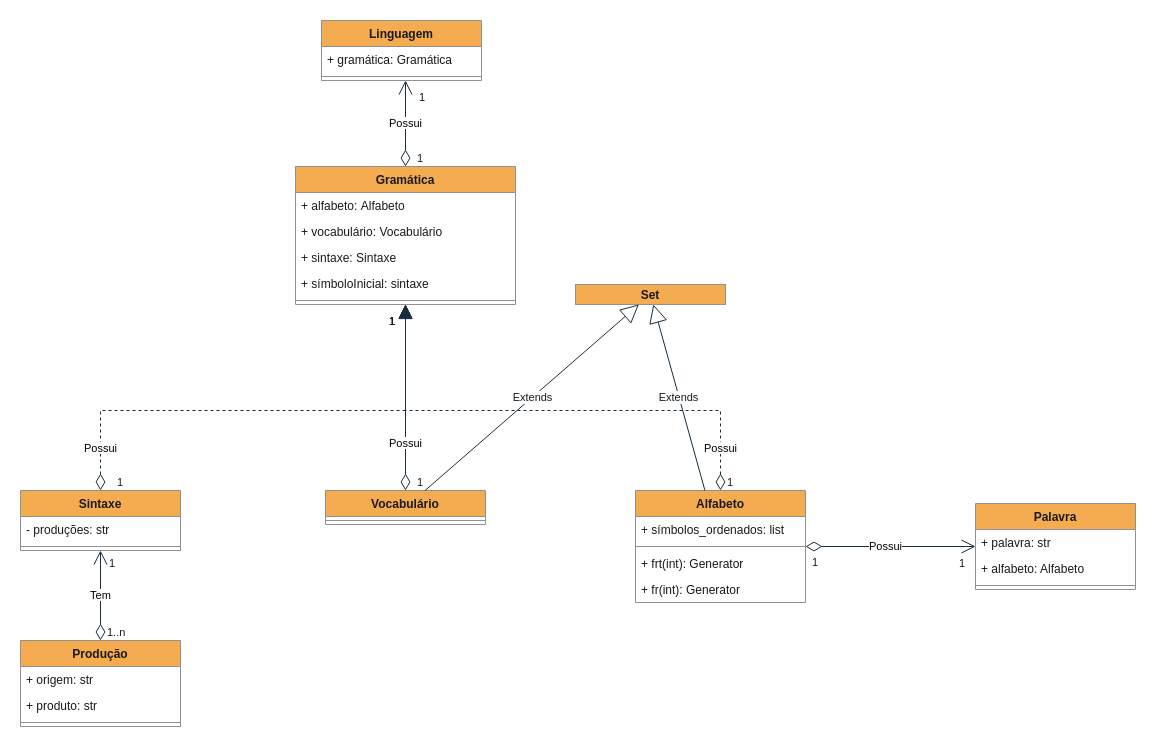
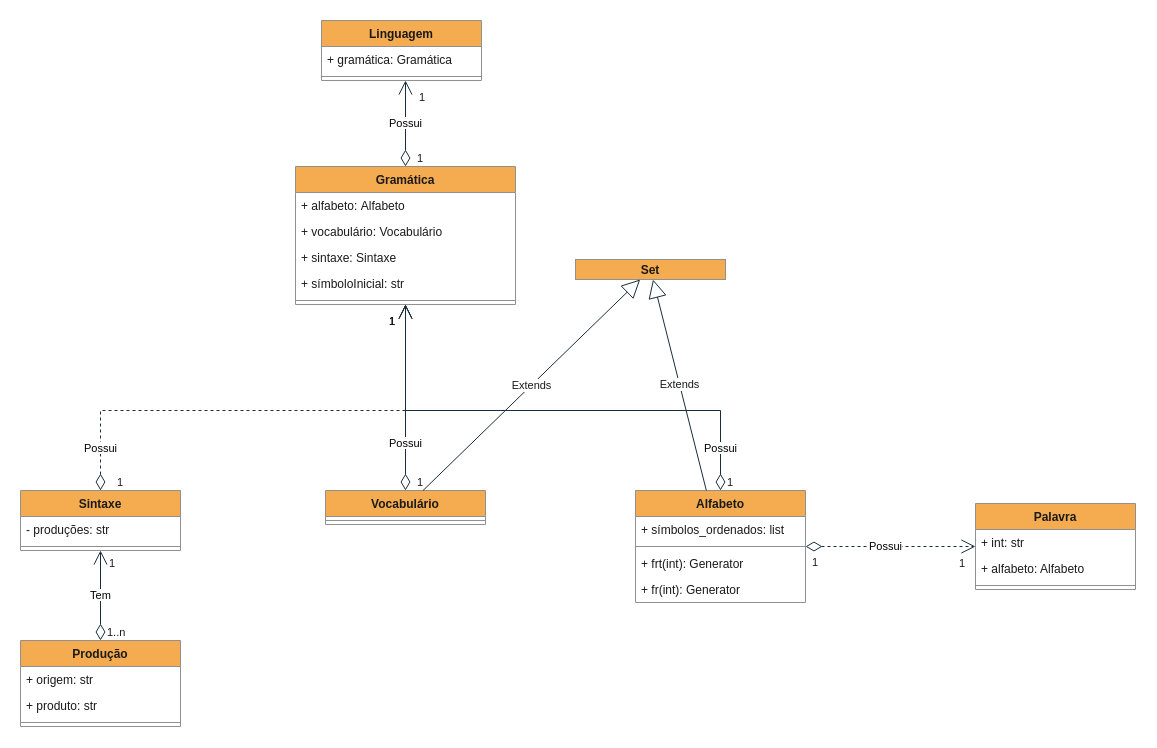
  <mxCell id="0" />
  <mxCell id="1" parent="0" />
  <mxCell id="2" value="Palavra" style="swimlane;fontStyle=1;align=center;verticalAlign=top;childLayout=stackLayout;horizontal=1;startSize=26;horizontalStack=0;resizeParent=1;resizeParentMax=0;resizeLast=0;collapsible=1;marginBottom=0;whiteSpace=wrap;html=1;labelBackgroundColor=none;fillColor=#F5AB50;strokeColor=#909090;fontColor=#1A1A1A;" parent="1" vertex="1"><mxGeometry x="975" y="503" width="160" height="86" as="geometry" /></mxCell>
- <mxCell id="3" value="+ palavra: str" style="text;strokeColor=none;fillColor=none;align=left;verticalAlign=top;spacingLeft=4;spacingRight=4;overflow=hidden;rotatable=0;points=[[0,0.5],[1,0.5]];portConstraint=eastwest;whiteSpace=wrap;html=1;labelBackgroundColor=none;fontColor=#1A1A1A;" parent="2" vertex="1"><mxGeometry y="26" width="160" height="26" as="geometry" /></mxCell>
+ <mxCell id="3" value="+ int: str" style="text;strokeColor=none;fillColor=none;align=left;verticalAlign=top;spacingLeft=4;spacingRight=4;overflow=hidden;rotatable=0;points=[[0,0.5],[1,0.5]];portConstraint=eastwest;whiteSpace=wrap;html=1;labelBackgroundColor=none;fontColor=#1A1A1A;" parent="2" vertex="1"><mxGeometry y="26" width="160" height="26" as="geometry" /></mxCell>
  <mxCell id="4" value="+ alfabeto: Alfabeto" style="text;strokeColor=none;fillColor=none;align=left;verticalAlign=top;spacingLeft=4;spacingRight=4;overflow=hidden;rotatable=0;points=[[0,0.5],[1,0.5]];portConstraint=eastwest;whiteSpace=wrap;html=1;labelBackgroundColor=none;fontColor=#1A1A1A;" parent="2" vertex="1"><mxGeometry y="52" width="160" height="26" as="geometry" /></mxCell>
  <mxCell id="5" value="" style="line;strokeWidth=1;fillColor=none;align=left;verticalAlign=middle;spacingTop=-1;spacingLeft=3;spacingRight=3;rotatable=0;labelPosition=right;points=[];portConstraint=eastwest;strokeColor=#909090;labelBackgroundColor=none;fontColor=#1A1A1A;" parent="2" vertex="1"><mxGeometry y="78" width="160" height="8" as="geometry" /></mxCell>
  <mxCell id="6" value="Alfabeto" style="swimlane;fontStyle=1;align=center;verticalAlign=top;childLayout=stackLayout;horizontal=1;startSize=26;horizontalStack=0;resizeParent=1;resizeParentMax=0;resizeLast=0;collapsible=1;marginBottom=0;whiteSpace=wrap;html=1;labelBackgroundColor=none;fillColor=#F5AB50;strokeColor=#909090;fontColor=#1A1A1A;" parent="1" vertex="1"><mxGeometry x="635" y="490" width="170" height="112" as="geometry" /></mxCell>
  <mxCell id="7" value="+ símbolos_ordenados: list" style="text;strokeColor=none;fillColor=none;align=left;verticalAlign=top;spacingLeft=4;spacingRight=4;overflow=hidden;rotatable=0;points=[[0,0.5],[1,0.5]];portConstraint=eastwest;whiteSpace=wrap;html=1;labelBackgroundColor=none;fontColor=#1A1A1A;" parent="6" vertex="1"><mxGeometry y="26" width="170" height="26" as="geometry" /></mxCell>
  <mxCell id="8" value="" style="line;strokeWidth=1;fillColor=none;align=left;verticalAlign=middle;spacingTop=-1;spacingLeft=3;spacingRight=3;rotatable=0;labelPosition=right;points=[];portConstraint=eastwest;strokeColor=#909090;labelBackgroundColor=none;fontColor=#1A1A1A;" parent="6" vertex="1"><mxGeometry y="52" width="170" height="8" as="geometry" /></mxCell>
  <mxCell id="9" value="+ frt(int): Generator" style="text;strokeColor=none;fillColor=none;align=left;verticalAlign=top;spacingLeft=4;spacingRight=4;overflow=hidden;rotatable=0;points=[[0,0.5],[1,0.5]];portConstraint=eastwest;whiteSpace=wrap;html=1;labelBackgroundColor=none;fontColor=#1A1A1A;" parent="6" vertex="1"><mxGeometry y="60" width="170" height="26" as="geometry" /></mxCell>
  <mxCell id="10" value="+ fr(int): Generator" style="text;strokeColor=none;fillColor=none;align=left;verticalAlign=top;spacingLeft=4;spacingRight=4;overflow=hidden;rotatable=0;points=[[0,0.5],[1,0.5]];portConstraint=eastwest;whiteSpace=wrap;html=1;labelBackgroundColor=none;fontColor=#1A1A1A;" parent="6" vertex="1"><mxGeometry y="86" width="170" height="26" as="geometry" /></mxCell>
  <mxCell id="11" value="Linguagem" style="swimlane;fontStyle=1;align=center;verticalAlign=top;childLayout=stackLayout;horizontal=1;startSize=26;horizontalStack=0;resizeParent=1;resizeParentMax=0;resizeLast=0;collapsible=1;marginBottom=0;whiteSpace=wrap;html=1;labelBackgroundColor=none;fillColor=#F5AB50;strokeColor=#909090;fontColor=#1A1A1A;" parent="1" vertex="1"><mxGeometry x="321" y="20" width="160" height="60" as="geometry"><mxRectangle x="300" y="340" width="100" height="30" as="alternateBounds" /></mxGeometry></mxCell>
  <mxCell id="12" value="+ gramática: Gramática" style="text;strokeColor=none;fillColor=none;align=left;verticalAlign=top;spacingLeft=4;spacingRight=4;overflow=hidden;rotatable=0;points=[[0,0.5],[1,0.5]];portConstraint=eastwest;whiteSpace=wrap;html=1;labelBackgroundColor=none;fontColor=#1A1A1A;" parent="11" vertex="1"><mxGeometry y="26" width="160" height="26" as="geometry" /></mxCell>
  <mxCell id="13" value="" style="line;strokeWidth=1;fillColor=none;align=left;verticalAlign=middle;spacingTop=-1;spacingLeft=3;spacingRight=3;rotatable=0;labelPosition=right;points=[];portConstraint=eastwest;strokeColor=#909090;labelBackgroundColor=none;fontColor=#1A1A1A;" parent="11" vertex="1"><mxGeometry y="52" width="160" height="8" as="geometry" /></mxCell>
  <mxCell id="14" value="Vocabulário" style="swimlane;fontStyle=1;align=center;verticalAlign=top;childLayout=stackLayout;horizontal=1;startSize=26;horizontalStack=0;resizeParent=1;resizeParentMax=0;resizeLast=0;collapsible=1;marginBottom=0;whiteSpace=wrap;html=1;labelBackgroundColor=none;fillColor=#F5AB50;strokeColor=#909090;fontColor=#1A1A1A;" parent="1" vertex="1"><mxGeometry x="325" y="490" width="160" height="34" as="geometry"><mxRectangle x="20" y="170" width="90" height="30" as="alternateBounds" /></mxGeometry></mxCell>
  <mxCell id="15" value="" style="line;strokeWidth=1;fillColor=none;align=left;verticalAlign=middle;spacingTop=-1;spacingLeft=3;spacingRight=3;rotatable=0;labelPosition=right;points=[];portConstraint=eastwest;strokeColor=#909090;labelBackgroundColor=none;fontColor=#1A1A1A;" parent="14" vertex="1"><mxGeometry y="26" width="160" height="8" as="geometry" /></mxCell>
  <mxCell id="16" value="Produção" style="swimlane;fontStyle=1;align=center;verticalAlign=top;childLayout=stackLayout;horizontal=1;startSize=26;horizontalStack=0;resizeParent=1;resizeParentMax=0;resizeLast=0;collapsible=1;marginBottom=0;whiteSpace=wrap;html=1;labelBackgroundColor=none;fillColor=#F5AB50;strokeColor=#909090;fontColor=#1A1A1A;" parent="1" vertex="1"><mxGeometry x="20" y="640" width="160" height="86" as="geometry"><mxRectangle x="20" y="170" width="90" height="30" as="alternateBounds" /></mxGeometry></mxCell>
  <mxCell id="17" value="+ origem: str" style="text;strokeColor=none;fillColor=none;align=left;verticalAlign=top;spacingLeft=4;spacingRight=4;overflow=hidden;rotatable=0;points=[[0,0.5],[1,0.5]];portConstraint=eastwest;whiteSpace=wrap;html=1;labelBackgroundColor=none;fontColor=#1A1A1A;" parent="16" vertex="1"><mxGeometry y="26" width="160" height="26" as="geometry" /></mxCell>
  <mxCell id="18" value="+ produto: str" style="text;strokeColor=none;fillColor=none;align=left;verticalAlign=top;spacingLeft=4;spacingRight=4;overflow=hidden;rotatable=0;points=[[0,0.5],[1,0.5]];portConstraint=eastwest;whiteSpace=wrap;html=1;labelBackgroundColor=none;fontColor=#1A1A1A;" parent="16" vertex="1"><mxGeometry y="52" width="160" height="26" as="geometry" /></mxCell>
  <mxCell id="19" value="" style="line;strokeWidth=1;fillColor=none;align=left;verticalAlign=middle;spacingTop=-1;spacingLeft=3;spacingRight=3;rotatable=0;labelPosition=right;points=[];portConstraint=eastwest;strokeColor=#909090;labelBackgroundColor=none;fontColor=#1A1A1A;" parent="16" vertex="1"><mxGeometry y="78" width="160" height="8" as="geometry" /></mxCell>
  <mxCell id="20" value="Gramática" style="swimlane;fontStyle=1;align=center;verticalAlign=top;childLayout=stackLayout;horizontal=1;startSize=26;horizontalStack=0;resizeParent=1;resizeParentMax=0;resizeLast=0;collapsible=1;marginBottom=0;whiteSpace=wrap;html=1;labelBackgroundColor=none;fillColor=#F5AB50;strokeColor=#909090;fontColor=#1A1A1A;" parent="1" vertex="1"><mxGeometry x="295" y="166" width="220" height="138" as="geometry"><mxRectangle x="20" y="170" width="90" height="30" as="alternateBounds" /></mxGeometry></mxCell>
  <mxCell id="21" value="+ alfabeto:&amp;nbsp;Alfabeto" style="text;strokeColor=none;fillColor=none;align=left;verticalAlign=top;spacingLeft=4;spacingRight=4;overflow=hidden;rotatable=0;points=[[0,0.5],[1,0.5]];portConstraint=eastwest;whiteSpace=wrap;html=1;labelBackgroundColor=none;fontColor=#1A1A1A;" parent="20" vertex="1"><mxGeometry y="26" width="220" height="26" as="geometry" /></mxCell>
  <mxCell id="22" value="+ vocabulário:&amp;nbsp;Vocabulário" style="text;strokeColor=none;fillColor=none;align=left;verticalAlign=top;spacingLeft=4;spacingRight=4;overflow=hidden;rotatable=0;points=[[0,0.5],[1,0.5]];portConstraint=eastwest;whiteSpace=wrap;html=1;labelBackgroundColor=none;fontColor=#1A1A1A;" parent="20" vertex="1"><mxGeometry y="52" width="220" height="26" as="geometry" /></mxCell>
  <mxCell id="23" value="+ sintaxe:&amp;nbsp;Sintaxe" style="text;strokeColor=none;fillColor=none;align=left;verticalAlign=top;spacingLeft=4;spacingRight=4;overflow=hidden;rotatable=0;points=[[0,0.5],[1,0.5]];portConstraint=eastwest;whiteSpace=wrap;html=1;labelBackgroundColor=none;fontColor=#1A1A1A;" parent="20" vertex="1"><mxGeometry y="78" width="220" height="26" as="geometry" /></mxCell>
- <mxCell id="24" value="+ símboloInicial:&amp;nbsp;sintaxe" style="text;strokeColor=none;fillColor=none;align=left;verticalAlign=top;spacingLeft=4;spacingRight=4;overflow=hidden;rotatable=0;points=[[0,0.5],[1,0.5]];portConstraint=eastwest;whiteSpace=wrap;html=1;labelBackgroundColor=none;fontColor=#1A1A1A;" parent="20" vertex="1"><mxGeometry y="104" width="220" height="26" as="geometry" /></mxCell>
+ <mxCell id="24" value="+ símboloInicial:&amp;nbsp;str" style="text;strokeColor=none;fillColor=none;align=left;verticalAlign=top;spacingLeft=4;spacingRight=4;overflow=hidden;rotatable=0;points=[[0,0.5],[1,0.5]];portConstraint=eastwest;whiteSpace=wrap;html=1;labelBackgroundColor=none;fontColor=#1A1A1A;" parent="20" vertex="1"><mxGeometry y="104" width="220" height="26" as="geometry" /></mxCell>
  <mxCell id="25" value="" style="line;strokeWidth=1;fillColor=none;align=left;verticalAlign=middle;spacingTop=-1;spacingLeft=3;spacingRight=3;rotatable=0;labelPosition=right;points=[];portConstraint=eastwest;strokeColor=#909090;labelBackgroundColor=none;fontColor=#1A1A1A;" parent="20" vertex="1"><mxGeometry y="130" width="220" height="8" as="geometry" /></mxCell>
  <mxCell id="26" value="Sintaxe" style="swimlane;fontStyle=1;align=center;verticalAlign=top;childLayout=stackLayout;horizontal=1;startSize=26;horizontalStack=0;resizeParent=1;resizeParentMax=0;resizeLast=0;collapsible=1;marginBottom=0;whiteSpace=wrap;html=1;labelBackgroundColor=none;fillColor=#F5AB50;strokeColor=#909090;fontColor=#1A1A1A;" parent="1" vertex="1"><mxGeometry x="20" y="490" width="160" height="60" as="geometry"><mxRectangle x="20" y="170" width="90" height="30" as="alternateBounds" /></mxGeometry></mxCell>
  <mxCell id="27" value="- produções: str" style="text;strokeColor=none;fillColor=none;align=left;verticalAlign=top;spacingLeft=4;spacingRight=4;overflow=hidden;rotatable=0;points=[[0,0.5],[1,0.5]];portConstraint=eastwest;whiteSpace=wrap;html=1;labelBackgroundColor=none;fontColor=#1A1A1A;" parent="26" vertex="1"><mxGeometry y="26" width="160" height="26" as="geometry" /></mxCell>
  <mxCell id="28" value="" style="line;strokeWidth=1;fillColor=none;align=left;verticalAlign=middle;spacingTop=-1;spacingLeft=3;spacingRight=3;rotatable=0;labelPosition=right;points=[];portConstraint=eastwest;strokeColor=#909090;labelBackgroundColor=none;fontColor=#1A1A1A;" parent="26" vertex="1"><mxGeometry y="52" width="160" height="8" as="geometry" /></mxCell>
  <mxCell id="29" value="&lt;span style=&quot;background-color: rgb(255, 255, 255);&quot;&gt;Tem&lt;/span&gt;" style="endArrow=open;html=1;endSize=12;startArrow=diamondThin;startSize=14;startFill=0;edgeStyle=orthogonalEdgeStyle;rounded=0;labelBackgroundColor=none;strokeColor=#182E3E;fontColor=default;" parent="1" source="16" target="26" edge="1"><mxGeometry relative="1" as="geometry"><mxPoint x="135" y="700" as="sourcePoint" /><mxPoint x="295" y="700" as="targetPoint" /></mxGeometry></mxCell>
  <mxCell id="30" value="1..n" style="edgeLabel;resizable=0;html=1;align=left;verticalAlign=bottom;labelPosition=right;verticalLabelPosition=top;labelBackgroundColor=none;fontColor=#1A1A1A;" parent="29" connectable="0" vertex="1"><mxGeometry x="-1" relative="1" as="geometry"><mxPoint x="5" as="offset" /></mxGeometry></mxCell>
  <mxCell id="31" value="1" style="edgeLabel;resizable=0;html=1;align=right;verticalAlign=top;labelBackgroundColor=none;fontColor=#1A1A1A;" parent="29" connectable="0" vertex="1"><mxGeometry x="1" relative="1" as="geometry"><mxPoint x="15" as="offset" /></mxGeometry></mxCell>
  <mxCell id="32" value="&lt;span style=&quot;background-color: rgb(255, 255, 255);&quot;&gt;Possui&lt;/span&gt;" style="endArrow=open;html=1;endSize=12;startArrow=diamondThin;startSize=14;startFill=0;edgeStyle=orthogonalEdgeStyle;rounded=0;labelBackgroundColor=none;strokeColor=#182E3E;fontColor=default;" parent="1" source="20" target="11" edge="1"><mxGeometry relative="1" as="geometry"><mxPoint x="342" y="280" as="sourcePoint" /><mxPoint x="482" y="280" as="targetPoint" /><Array as="points"><mxPoint x="365" y="250" /><mxPoint x="365" y="250" /></Array></mxGeometry></mxCell>
  <mxCell id="33" value="1" style="edgeLabel;resizable=0;html=1;align=left;verticalAlign=bottom;labelPosition=right;verticalLabelPosition=top;labelBackgroundColor=none;fontColor=#1A1A1A;" parent="32" connectable="0" vertex="1"><mxGeometry x="-1" relative="1" as="geometry"><mxPoint x="10" as="offset" /></mxGeometry></mxCell>
  <mxCell id="34" value="1" style="edgeLabel;resizable=0;html=1;align=right;verticalAlign=top;labelBackgroundColor=none;fontColor=#1A1A1A;" parent="32" connectable="0" vertex="1"><mxGeometry x="1" relative="1" as="geometry"><mxPoint x="20" y="4" as="offset" /></mxGeometry></mxCell>
- <mxCell id="35" value="&lt;span style=&quot;background-color: rgb(255, 255, 255);&quot;&gt;Possui&lt;/span&gt;" style="endArrow=block;html=1;endSize=12;startArrow=diamondThin;startSize=14;startFill=0;edgeStyle=orthogonalEdgeStyle;rounded=0;labelBackgroundColor=none;strokeColor=#182E3E;fontColor=default;" parent="1" source="14" target="20" edge="1"><mxGeometry x="-0.5" relative="1" as="geometry"><mxPoint x="465" y="660" as="sourcePoint" /><mxPoint x="645" y="660" as="targetPoint" /><mxPoint as="offset" /></mxGeometry></mxCell>
+ <mxCell id="35" value="&lt;span style=&quot;background-color: rgb(255, 255, 255);&quot;&gt;Possui&lt;/span&gt;" style="endArrow=open;html=1;endSize=12;startArrow=diamondThin;startSize=14;startFill=0;edgeStyle=orthogonalEdgeStyle;rounded=0;labelBackgroundColor=none;strokeColor=#182E3E;fontColor=default;" parent="1" source="14" target="20" edge="1"><mxGeometry x="-0.5" relative="1" as="geometry"><mxPoint x="465" y="660" as="sourcePoint" /><mxPoint x="645" y="660" as="targetPoint" /><mxPoint as="offset" /></mxGeometry></mxCell>
  <mxCell id="36" value="1" style="edgeLabel;resizable=0;html=1;align=left;verticalAlign=bottom;labelPosition=right;verticalLabelPosition=top;labelBackgroundColor=none;fontColor=#1A1A1A;" parent="35" connectable="0" vertex="1"><mxGeometry x="-1" relative="1" as="geometry"><mxPoint x="10" as="offset" /></mxGeometry></mxCell>
  <mxCell id="37" value="1" style="edgeLabel;resizable=0;html=1;align=right;verticalAlign=top;labelBackgroundColor=none;fontColor=#1A1A1A;" parent="35" connectable="0" vertex="1"><mxGeometry x="1" relative="1" as="geometry"><mxPoint x="-10" y="4" as="offset" /></mxGeometry></mxCell>
- <mxCell id="38" value="&lt;span style=&quot;background-color: rgb(255, 255, 255);&quot;&gt;Possui&lt;/span&gt;" style="endArrow=open;html=1;endSize=12;startArrow=diamondThin;startSize=14;startFill=0;edgeStyle=orthogonalEdgeStyle;rounded=0;labelBackgroundColor=none;strokeColor=#182E3E;fontColor=default;dashed=1;" parent="1" source="6" target="20" edge="1"><mxGeometry x="-0.832" relative="1" as="geometry"><mxPoint x="735" y="460" as="sourcePoint" /><mxPoint x="735" y="300" as="targetPoint" /><Array as="points"><mxPoint x="720" y="410" /><mxPoint x="405" y="410" /></Array><mxPoint as="offset" /></mxGeometry></mxCell>
+ <mxCell id="38" value="&lt;span style=&quot;background-color: rgb(255, 255, 255);&quot;&gt;Possui&lt;/span&gt;" style="endArrow=open;html=1;endSize=12;startArrow=diamondThin;startSize=14;startFill=0;edgeStyle=orthogonalEdgeStyle;rounded=0;labelBackgroundColor=none;strokeColor=#182E3E;fontColor=default;" parent="1" source="6" target="20" edge="1"><mxGeometry x="-0.832" relative="1" as="geometry"><mxPoint x="735" y="460" as="sourcePoint" /><mxPoint x="735" y="300" as="targetPoint" /><Array as="points"><mxPoint x="720" y="410" /><mxPoint x="405" y="410" /></Array><mxPoint as="offset" /></mxGeometry></mxCell>
  <mxCell id="39" value="1" style="edgeLabel;resizable=0;html=1;align=left;verticalAlign=bottom;labelPosition=right;verticalLabelPosition=top;labelBackgroundColor=none;fontColor=#1A1A1A;" parent="38" connectable="0" vertex="1"><mxGeometry x="-1" relative="1" as="geometry"><mxPoint x="5" as="offset" /></mxGeometry></mxCell>
  <mxCell id="40" value="1" style="edgeLabel;resizable=0;html=1;align=right;verticalAlign=top;labelBackgroundColor=none;fontColor=#1A1A1A;" parent="38" connectable="0" vertex="1"><mxGeometry x="1" relative="1" as="geometry"><mxPoint x="-10" y="4" as="offset" /></mxGeometry></mxCell>
  <mxCell id="41" value="&lt;span style=&quot;background-color: rgb(255, 255, 255);&quot;&gt;Possui&lt;/span&gt;" style="endArrow=open;html=1;endSize=12;startArrow=diamondThin;startSize=14;startFill=0;edgeStyle=orthogonalEdgeStyle;rounded=0;labelBackgroundColor=none;strokeColor=#182E3E;fontColor=default;dashed=1;" parent="1" source="26" target="20" edge="1"><mxGeometry x="-0.828" relative="1" as="geometry"><mxPoint x="455" y="666" as="sourcePoint" /><mxPoint x="185" y="450" as="targetPoint" /><Array as="points"><mxPoint x="100" y="410" /><mxPoint x="405" y="410" /></Array><mxPoint as="offset" /></mxGeometry></mxCell>
  <mxCell id="42" value="1" style="edgeLabel;resizable=0;html=1;align=left;verticalAlign=bottom;labelPosition=right;verticalLabelPosition=top;labelBackgroundColor=none;fontColor=#1A1A1A;" parent="41" connectable="0" vertex="1"><mxGeometry x="-1" relative="1" as="geometry"><mxPoint x="15" as="offset" /></mxGeometry></mxCell>
  <mxCell id="43" value="1" style="edgeLabel;resizable=0;html=1;align=right;verticalAlign=top;labelBackgroundColor=none;fontColor=#1A1A1A;" parent="41" connectable="0" vertex="1"><mxGeometry x="1" relative="1" as="geometry"><mxPoint x="-10" y="4" as="offset" /></mxGeometry></mxCell>
- <mxCell id="44" value="&lt;p style=&quot;margin:0px;margin-top:4px;text-align:center;&quot;&gt;&lt;b&gt;Set&lt;/b&gt;&lt;/p&gt;" style="verticalAlign=top;align=left;overflow=fill;html=1;whiteSpace=wrap;labelBackgroundColor=none;fillColor=#F5AB50;strokeColor=#909090;fontColor=#1A1A1A;" vertex="1" parent="1"><mxGeometry x="575" y="284" width="150" height="20" as="geometry" /></mxCell>
+ <mxCell id="44" value="&lt;p style=&quot;margin:0px;margin-top:4px;text-align:center;&quot;&gt;&lt;b&gt;Set&lt;/b&gt;&lt;/p&gt;" style="verticalAlign=top;align=left;overflow=fill;html=1;whiteSpace=wrap;labelBackgroundColor=none;fillColor=#F5AB50;strokeColor=#909090;fontColor=#1A1A1A;" vertex="1" parent="1"><mxGeometry x="575" y="259" width="150" height="20" as="geometry" /></mxCell>
  <mxCell id="45" value="Extends" style="endArrow=block;endSize=16;endFill=0;html=1;rounded=0;strokeColor=#182E3E;fontColor=#1A1A1A;" edge="1" parent="1" source="14" target="44"><mxGeometry width="160" relative="1" as="geometry"><mxPoint x="415" y="630" as="sourcePoint" /><mxPoint x="575" y="630" as="targetPoint" /></mxGeometry></mxCell>
  <mxCell id="46" value="Extends" style="endArrow=block;endSize=16;endFill=0;html=1;rounded=0;strokeColor=#182E3E;fontColor=#1A1A1A;" edge="1" parent="1" source="6" target="44"><mxGeometry width="160" relative="1" as="geometry"><mxPoint x="457" y="600" as="sourcePoint" /><mxPoint x="681" y="440" as="targetPoint" /></mxGeometry></mxCell>
- <mxCell id="47" value="&lt;span style=&quot;background-color: rgb(255, 255, 255);&quot;&gt;Possui&lt;/span&gt;" style="endArrow=open;html=1;endSize=12;startArrow=diamondThin;startSize=14;startFill=0;edgeStyle=orthogonalEdgeStyle;rounded=0;labelBackgroundColor=none;strokeColor=#182E3E;fontColor=default;" parent="1" source="6" target="2" edge="1"><mxGeometry x="-0.053" relative="1" as="geometry"><mxPoint x="455" y="710" as="sourcePoint" /><mxPoint x="885" y="670" as="targetPoint" /><mxPoint as="offset" /></mxGeometry></mxCell>
+ <mxCell id="47" value="&lt;span style=&quot;background-color: rgb(255, 255, 255);&quot;&gt;Possui&lt;/span&gt;" style="endArrow=open;html=1;endSize=12;startArrow=diamondThin;startSize=14;startFill=0;edgeStyle=orthogonalEdgeStyle;rounded=0;labelBackgroundColor=none;strokeColor=#182E3E;fontColor=default;dashed=1;" parent="1" source="6" target="2" edge="1"><mxGeometry x="-0.053" relative="1" as="geometry"><mxPoint x="455" y="710" as="sourcePoint" /><mxPoint x="885" y="670" as="targetPoint" /><mxPoint as="offset" /></mxGeometry></mxCell>
  <mxCell id="48" value="1" style="edgeLabel;resizable=0;html=1;align=left;verticalAlign=bottom;labelPosition=right;verticalLabelPosition=top;labelBackgroundColor=none;fontColor=#1A1A1A;" parent="47" connectable="0" vertex="1"><mxGeometry x="-1" relative="1" as="geometry"><mxPoint x="5" y="24" as="offset" /></mxGeometry></mxCell>
  <mxCell id="49" value="1" style="edgeLabel;resizable=0;html=1;align=right;verticalAlign=top;labelBackgroundColor=none;fontColor=#1A1A1A;" parent="47" connectable="0" vertex="1"><mxGeometry x="1" relative="1" as="geometry"><mxPoint x="-10" y="4" as="offset" /></mxGeometry></mxCell>
